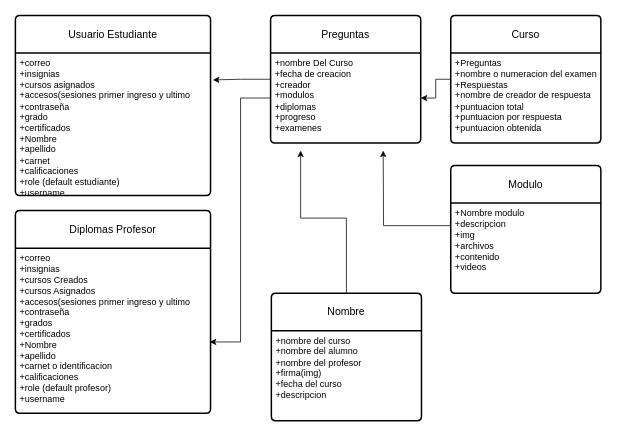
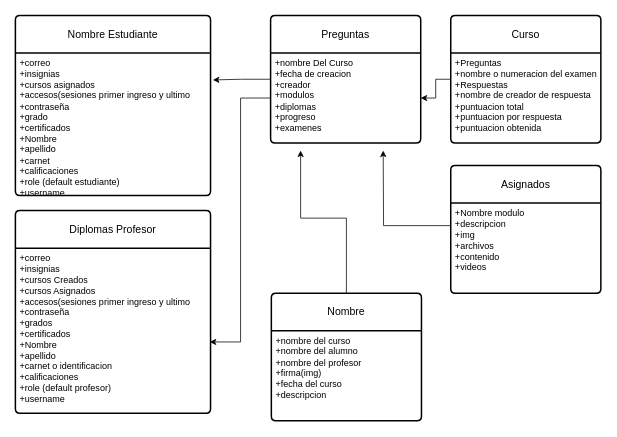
  <mxCell id="0" />
  <mxCell id="1" parent="0" />
- <mxCell id="2" value="Usuario Estudiante" style="swimlane;childLayout=stackLayout;horizontal=1;startSize=50;horizontalStack=0;rounded=1;fontSize=14;fontStyle=0;strokeWidth=2;resizeParent=0;resizeLast=1;shadow=0;dashed=0;align=center;arcSize=4;whiteSpace=wrap;html=1;" vertex="1" parent="1"><mxGeometry x="20" y="20" width="260" height="240" as="geometry" /></mxCell>
+ <mxCell id="2" value="Nombre Estudiante" style="swimlane;childLayout=stackLayout;horizontal=1;startSize=50;horizontalStack=0;rounded=1;fontSize=14;fontStyle=0;strokeWidth=2;resizeParent=0;resizeLast=1;shadow=0;dashed=0;align=center;arcSize=4;whiteSpace=wrap;html=1;" vertex="1" parent="1"><mxGeometry x="20" y="20" width="260" height="240" as="geometry" /></mxCell>
  <mxCell id="3" value="+correo&lt;br&gt;+insignias&lt;br&gt;+cursos asignados&lt;div&gt;+accesos(sesiones primer ingreso y ultimo&lt;/div&gt;&lt;div&gt;+contraseña&lt;/div&gt;&lt;div&gt;+grado&lt;/div&gt;&lt;div&gt;+certificados&lt;/div&gt;&lt;div&gt;+Nombre&amp;nbsp;&lt;/div&gt;&lt;div&gt;+apellido&lt;/div&gt;&lt;div&gt;+carnet&lt;/div&gt;&lt;div&gt;+calificaciones&lt;/div&gt;&lt;div&gt;+role (default estudiante)&lt;/div&gt;&lt;div&gt;+username&lt;/div&gt;" style="align=left;strokeColor=none;fillColor=none;spacingLeft=4;fontSize=12;verticalAlign=top;resizable=0;rotatable=0;part=1;html=1;" vertex="1" parent="2"><mxGeometry y="50" width="260" height="190" as="geometry" /></mxCell>
  <mxCell id="4" value="Diplomas Profesor" style="swimlane;childLayout=stackLayout;horizontal=1;startSize=50;horizontalStack=0;rounded=1;fontSize=14;fontStyle=0;strokeWidth=2;resizeParent=0;resizeLast=1;shadow=0;dashed=0;align=center;arcSize=4;whiteSpace=wrap;html=1;" vertex="1" parent="1"><mxGeometry x="20" y="280" width="260" height="270" as="geometry" /></mxCell>
  <mxCell id="5" value="+correo&lt;br&gt;+insignias&lt;br&gt;+cursos Creados&lt;div&gt;+cursos Asignados&lt;br&gt;&lt;div&gt;+accesos(sesiones primer ingreso y ultimo&lt;/div&gt;&lt;div&gt;+contraseña&lt;/div&gt;&lt;div&gt;+grados&lt;/div&gt;&lt;div&gt;+certificados&lt;/div&gt;&lt;div&gt;+Nombre&amp;nbsp;&lt;/div&gt;&lt;div&gt;+apellido&lt;/div&gt;&lt;div&gt;+carnet o identificacion&lt;/div&gt;&lt;div&gt;+calificaciones&lt;/div&gt;&lt;div&gt;+role (default profesor)&lt;/div&gt;&lt;/div&gt;&lt;div&gt;+username&lt;/div&gt;" style="align=left;strokeColor=none;fillColor=none;spacingLeft=4;fontSize=12;verticalAlign=top;resizable=0;rotatable=0;part=1;html=1;" vertex="1" parent="4"><mxGeometry y="50" width="260" height="220" as="geometry" /></mxCell>
  <mxCell id="6" value="Preguntas" style="swimlane;childLayout=stackLayout;horizontal=1;startSize=50;horizontalStack=0;rounded=1;fontSize=14;fontStyle=0;strokeWidth=2;resizeParent=0;resizeLast=1;shadow=0;dashed=0;align=center;arcSize=4;whiteSpace=wrap;html=1;" vertex="1" parent="1"><mxGeometry x="360" y="20" width="200" height="170" as="geometry" /></mxCell>
  <mxCell id="7" value="+nombre Del Curso&lt;div&gt;+fecha de creacion&lt;br&gt;+creador&lt;/div&gt;&lt;div&gt;+modulos&lt;/div&gt;&lt;div&gt;+diplomas&lt;/div&gt;&lt;div&gt;+progreso&lt;/div&gt;&lt;div&gt;+examenes&lt;/div&gt;" style="align=left;strokeColor=none;fillColor=none;spacingLeft=4;fontSize=12;verticalAlign=top;resizable=0;rotatable=0;part=1;html=1;" vertex="1" parent="6"><mxGeometry y="50" width="200" height="120" as="geometry" /></mxCell>
  <mxCell id="8" style="edgeStyle=orthogonalEdgeStyle;rounded=0;orthogonalLoop=1;jettySize=auto;html=1;exitX=0;exitY=0.25;exitDx=0;exitDy=0;" edge="1" parent="1" source="10"><mxGeometry relative="1" as="geometry"><mxPoint x="590" y="306" as="sourcePoint" /><mxPoint x="510" y="200" as="targetPoint" /></mxGeometry></mxCell>
- <mxCell id="9" value="Modulo" style="swimlane;childLayout=stackLayout;horizontal=1;startSize=50;horizontalStack=0;rounded=1;fontSize=14;fontStyle=0;strokeWidth=2;resizeParent=0;resizeLast=1;shadow=0;dashed=0;align=center;arcSize=4;whiteSpace=wrap;html=1;" vertex="1" parent="1"><mxGeometry x="600" y="220" width="200" height="170" as="geometry" /></mxCell>
+ <mxCell id="9" value="Asignados" style="swimlane;childLayout=stackLayout;horizontal=1;startSize=50;horizontalStack=0;rounded=1;fontSize=14;fontStyle=0;strokeWidth=2;resizeParent=0;resizeLast=1;shadow=0;dashed=0;align=center;arcSize=4;whiteSpace=wrap;html=1;" vertex="1" parent="1"><mxGeometry x="600" y="220" width="200" height="170" as="geometry" /></mxCell>
  <mxCell id="10" value="+Nombre modulo&lt;div&gt;+descripcion&amp;nbsp;&lt;/div&gt;&lt;div&gt;+img&lt;/div&gt;&lt;div&gt;+archivos&lt;/div&gt;&lt;div&gt;+contenido&lt;/div&gt;&lt;div&gt;+videos&lt;/div&gt;" style="align=left;strokeColor=none;fillColor=none;spacingLeft=4;fontSize=12;verticalAlign=top;resizable=0;rotatable=0;part=1;html=1;" vertex="1" parent="9"><mxGeometry y="50" width="200" height="120" as="geometry" /></mxCell>
  <mxCell id="11" style="edgeStyle=orthogonalEdgeStyle;rounded=0;orthogonalLoop=1;jettySize=auto;html=1;entryX=0.2;entryY=1.083;entryDx=0;entryDy=0;entryPerimeter=0;" edge="1" parent="1" source="12" target="7"><mxGeometry relative="1" as="geometry"><mxPoint x="400" y="210" as="targetPoint" /></mxGeometry></mxCell>
  <mxCell id="12" value="Nombre" style="swimlane;childLayout=stackLayout;horizontal=1;startSize=50;horizontalStack=0;rounded=1;fontSize=14;fontStyle=0;strokeWidth=2;resizeParent=0;resizeLast=1;shadow=0;dashed=0;align=center;arcSize=4;whiteSpace=wrap;html=1;" vertex="1" parent="1"><mxGeometry x="361" y="390" width="200" height="170" as="geometry" /></mxCell>
  <mxCell id="13" value="+nombre del curso&lt;div&gt;+nombre del alumno&lt;/div&gt;&lt;div&gt;+nombre del profesor&lt;/div&gt;&lt;div&gt;+firma(img)&lt;/div&gt;&lt;div&gt;+fecha del curso&lt;/div&gt;&lt;div&gt;+descripcion&lt;/div&gt;" style="align=left;strokeColor=none;fillColor=none;spacingLeft=4;fontSize=12;verticalAlign=top;resizable=0;rotatable=0;part=1;html=1;" vertex="1" parent="12"><mxGeometry y="50" width="200" height="120" as="geometry" /></mxCell>
  <mxCell id="14" value="" style="edgeStyle=orthogonalEdgeStyle;rounded=0;orthogonalLoop=1;jettySize=auto;html=1;" edge="1" parent="1" source="15" target="7"><mxGeometry relative="1" as="geometry" /></mxCell>
  <mxCell id="15" value="Curso" style="swimlane;childLayout=stackLayout;horizontal=1;startSize=50;horizontalStack=0;rounded=1;fontSize=14;fontStyle=0;strokeWidth=2;resizeParent=0;resizeLast=1;shadow=0;dashed=0;align=center;arcSize=4;whiteSpace=wrap;html=1;" vertex="1" parent="1"><mxGeometry x="600" y="20" width="200" height="170" as="geometry" /></mxCell>
  <mxCell id="16" value="+Preguntas&lt;br&gt;+nombre o numeracion del examen&lt;br&gt;+Respuestas&lt;div&gt;+nombre de creador de respuesta&lt;/div&gt;&lt;div&gt;+puntuacion total&lt;/div&gt;&lt;div&gt;+puntuacion por respuesta&lt;/div&gt;&lt;div&gt;+puntuacion obtenida&lt;/div&gt;" style="align=left;strokeColor=none;fillColor=none;spacingLeft=4;fontSize=12;verticalAlign=top;resizable=0;rotatable=0;part=1;html=1;" vertex="1" parent="15"><mxGeometry y="50" width="200" height="120" as="geometry" /></mxCell>
  <mxCell id="17" style="edgeStyle=orthogonalEdgeStyle;rounded=0;orthogonalLoop=1;jettySize=auto;html=1;entryX=0.996;entryY=0.568;entryDx=0;entryDy=0;entryPerimeter=0;" edge="1" parent="1" source="7" target="5"><mxGeometry relative="1" as="geometry" /></mxCell>
  <mxCell id="18" style="edgeStyle=orthogonalEdgeStyle;rounded=0;orthogonalLoop=1;jettySize=auto;html=1;entryX=1.012;entryY=0.189;entryDx=0;entryDy=0;entryPerimeter=0;" edge="1" parent="1" source="6" target="3"><mxGeometry relative="1" as="geometry" /></mxCell>
